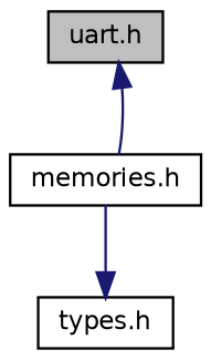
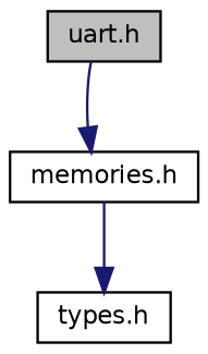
  digraph {
    fontname="DejaVu Sans"
    node [color=black fillcolor=white fontname="DejaVu Sans" fontsize=10 shape=record style=filled]
    edge [color=midnightblue fontname="DejaVu Sans" fontsize=10 labelfontname=Helvetica labelfontsize=10 style=solid]
    n1 [fillcolor=grey75 fontcolor=black height=0.2 label="uart.h" width=0.4]
    n2 [height=0.2 label="memories.h" width=0.4]
    n3 [height=0.2 label="types.h" width=0.4]
-   n2 -> n1
+   n1 -> n2
    n2 -> n3
  }
